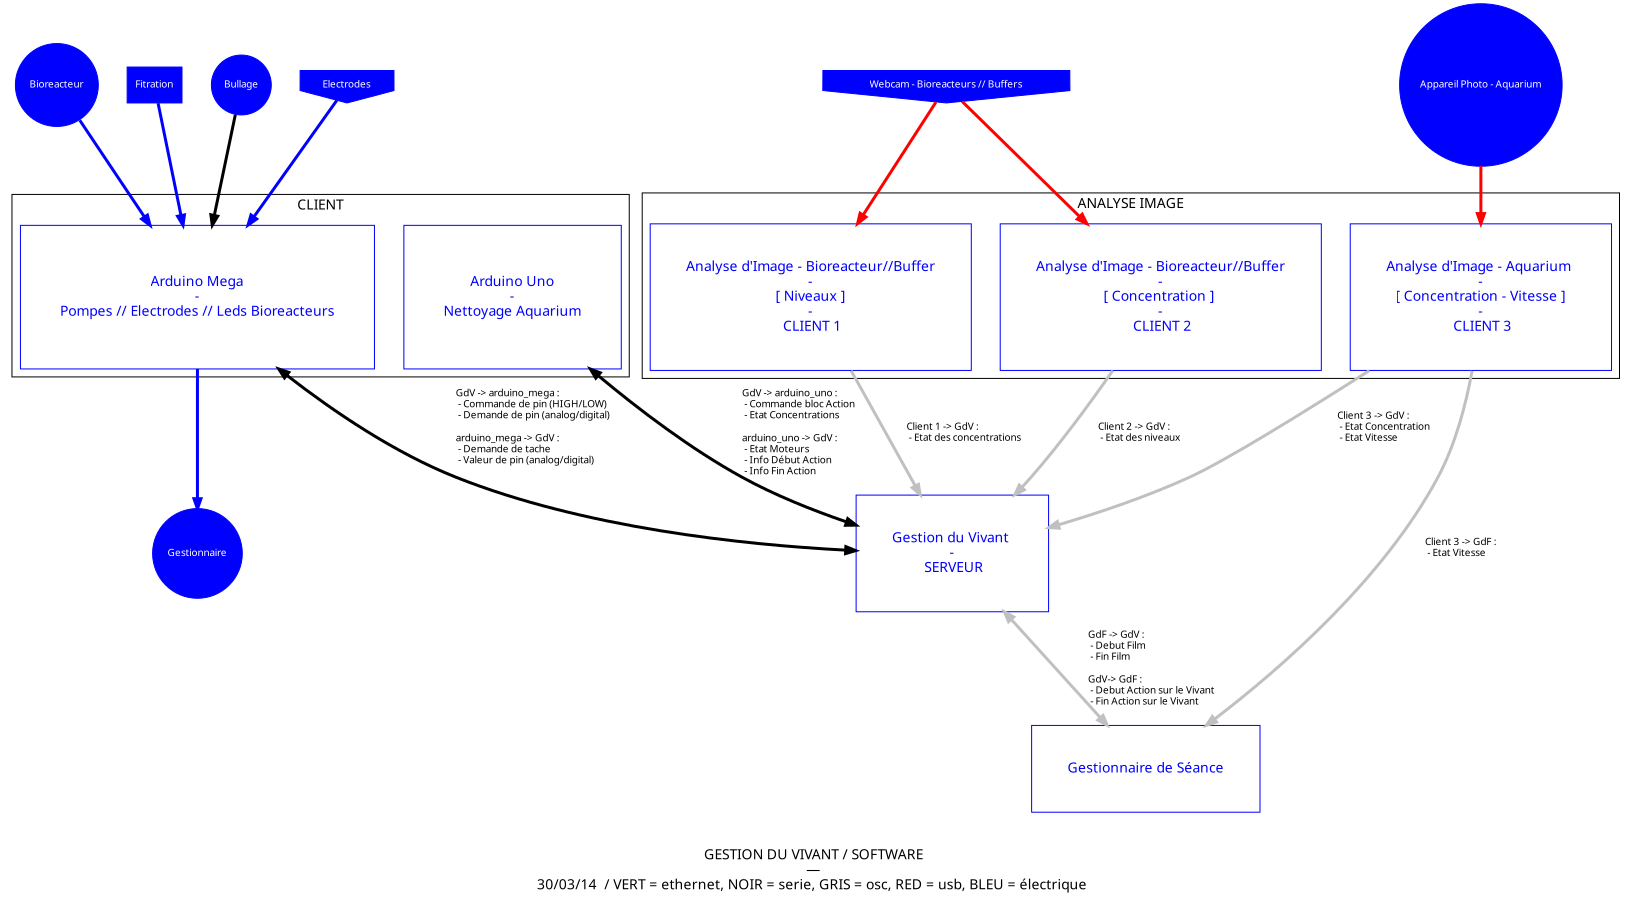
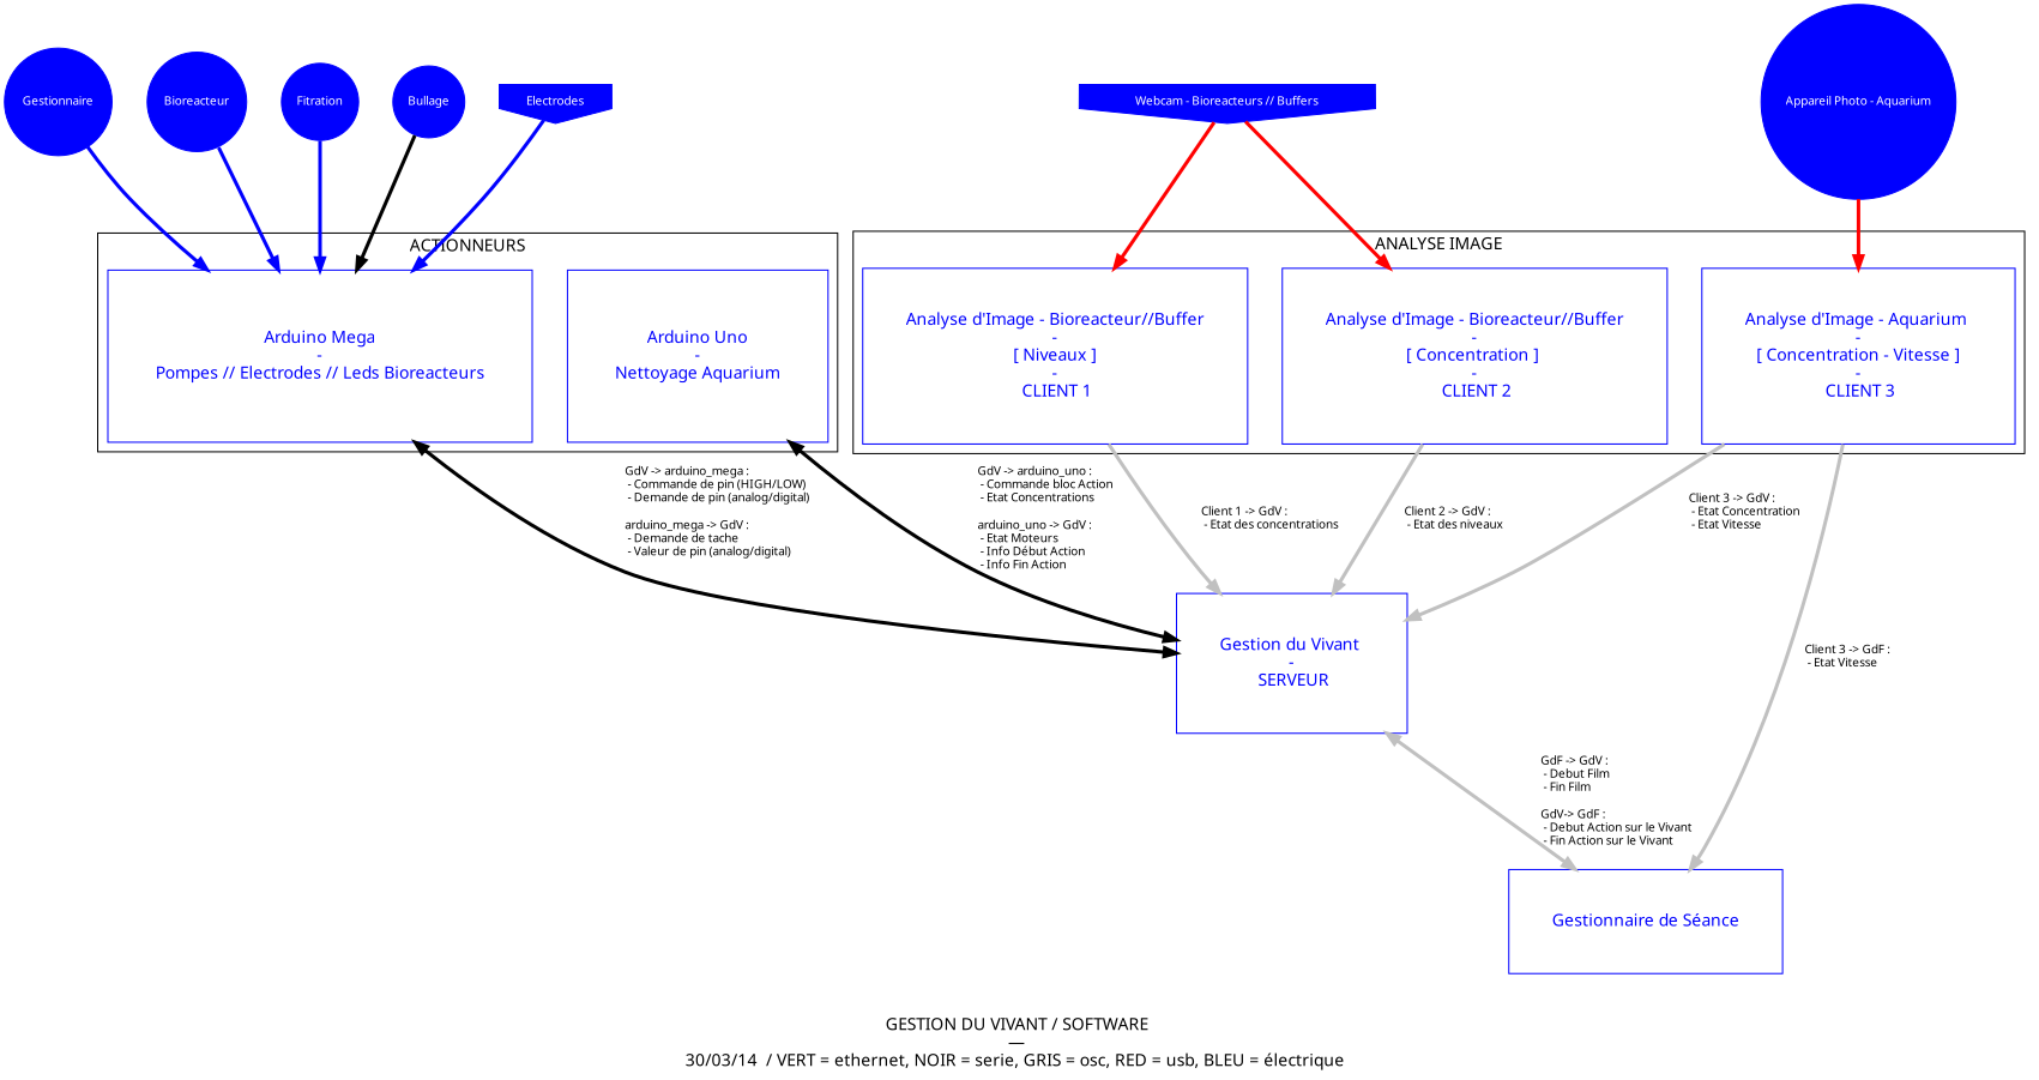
  digraph {
    fontname=myriadpro
    fontsize=14
    label="\n\nGESTION DU VIVANT / SOFTWARE \n— \n30/03/14  / VERT = ethernet, NOIR = serie, GRIS = osc, RED = usb, BLEU = électrique  "
    nodesep=.4
    rankdir=TP
    node [color=blue fontcolor=blue fontname=myriadpro fontsize=14 shape=box]
    edge [color=grey dir=forward fontname=monaco fontsize=10 penwidth=3]
    n1 [label="Analyse d'Image - Bioreacteur//Buffer\n - \n [ Niveaux ] \n - \n CLIENT 1" margin=0.5]
    n2 [label="Analyse d'Image - Bioreacteur//Buffer\n - \n[ Concentration ] \n - \n CLIENT 2" margin=0.5]
    n3 [label="Analyse d'Image - Aquarium \n - \n[ Concentration - Vitesse ]\n - \n CLIENT 3" margin=0.5]
    n4 [height=2 label="Arduino Mega\n - \n Pompes // Electrodes // Leds Bioreacteurs " margin=0.5 width=1]
    n5 [height=2 label="Arduino Uno\n - \n Nettoyage Aquarium " margin=0.5 width=1]
    n6 [label="Gestion du Vivant \n - \n SERVEUR" margin=0.5]
    n7 [label="Gestionnaire de Séance" margin=0.5]
    n8 [fontcolor=white fontsize=10 label=Gestionnaire shape=circle style=filled]
    n9 [fontcolor=white fontsize=10 label=Bioreacteur shape=circle style=filled]
-   n10 [fontcolor=white fontsize=10 label=Fitration style=filled]
+   n10 [fontcolor=white fontsize=10 label=Fitration shape=circle style=filled]
    n11 [fontcolor=white fontsize=10 label=Bullage shape=circle style=filled]
    n12 [fontcolor=white fontsize=10 label=Electrodes shape=invhouse style=filled]
    n13 [fontcolor=white fontsize=10 label="Webcam - Bioreacteurs // Buffers" shape=invhouse style=filled]
    n14 [fontcolor=white fontsize=10 label="Appareil Photo - Aquarium" shape=circle style=filled]
    subgraph sub_1 {
      n6
      n7
      subgraph cluster_2 {
        label="ANALYSE IMAGE"
        n1
        n2
        n3
      }
      subgraph cluster_3 {
-       label=CLIENT
+       label=ACTIONNEURS
        n4
        n5
      }
    }
    subgraph sub_4 {
      n8
      n9
      n10
      n11
    }
    subgraph sub_5 {
      n12
      n13
      n14
    }
    subgraph sub_6 {
      n4
      n5
      n6
    }
    subgraph sub_7 {
    }
    subgraph sub_8 {
      n1
      n2
      n3
      n6
      n7
    }
    subgraph sub_9 {
      n4
      n5
      n8
      n9
      n10
      n11
      n12
    }
    subgraph sub_10 {
      n1
      n2
      n3
      n13
      n14
    }
    n1 -> n6 [label="Client 1 -> GdV : \l - Etat des concentrations "]
    n2 -> n6 [label="Client 2 -> GdV : \l - Etat des niveaux "]
    n3 -> n6 [label="Client 3 -> GdV : \l - Etat Concentration\l - Etat Vitesse\l "]
    n3 -> n7 [label="Client 3 -> GdF : \l - Etat Vitesse\l "]
    n4 -> n6 [color=mediumspringgrey dir=both label="GdV -> arduino_mega : \l - Commande de pin (HIGH/LOW)\l - Demande de pin (analog/digital)\l\larduino_mega -> GdV :\l - Demande de tache \l - Valeur de pin (analog/digital)\l "]
    n5 -> n6 [color=mediumspringgrey dir=both label="GdV -> arduino_uno : \l - Commande bloc Action \l - Etat Concentrations\l\larduino_uno -> GdV :\l - Etat Moteurs \l - Info Début Action \l - Info Fin Action\l"]
    n6 -> n7 [dir=both label="GdF -> GdV : \l - Debut Film \l - Fin Film \l\lGdV-> GdF :\l - Debut Action sur le Vivant \l - Fin Action sur le Vivant\l"]
-   n4 -> n8 [color=blue]
+   n8 -> n4 [color=blue]
    n9 -> n4 [color=blue]
    n10 -> n4 [color=blue]
    n11 -> n4 [color=mediumspringgrey]
    n12 -> n4 [color=blue]
    n13 -> n1 [color=red]
    n13 -> n2 [color=red]
    n14 -> n3 [color=red]
  }
